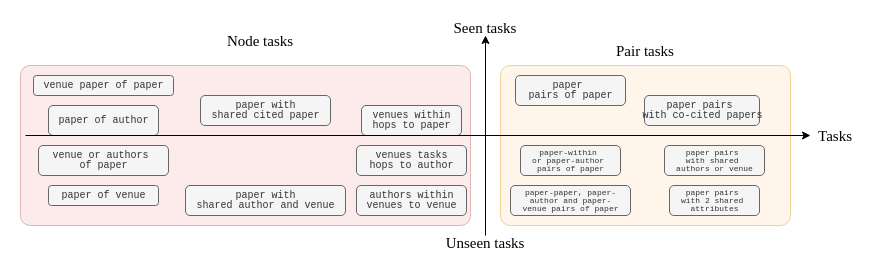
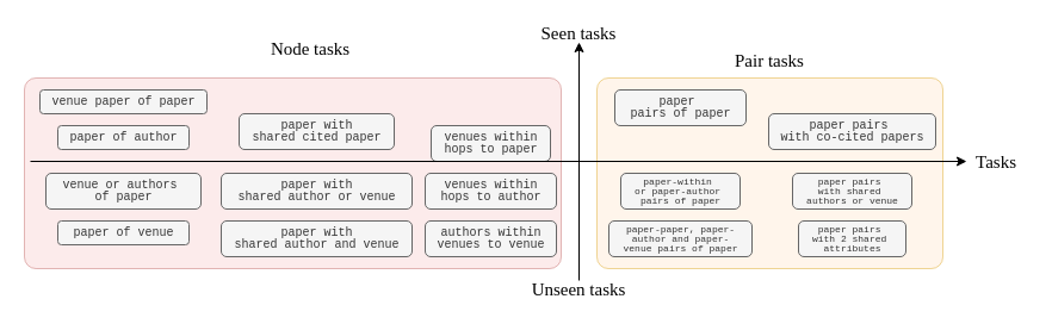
  <mxCell id="0" />
  <mxCell id="1" parent="0" />
  <mxCell id="2" value="" style="rounded=1;whiteSpace=wrap;html=1;fillColor=#ffe6cc;strokeColor=#d79b00;opacity=40;arcSize=6;" vertex="1" parent="1"><mxGeometry x="500" y="65" width="290" height="160" as="geometry" /></mxCell>
  <mxCell id="3" value="" style="rounded=1;whiteSpace=wrap;html=1;fillColor=#f8cecc;strokeColor=#b85450;opacity=40;arcSize=6;" vertex="1" parent="1"><mxGeometry x="20" y="65" width="450" height="160" as="geometry" /></mxCell>
  <mxCell id="4" value="&lt;div style=&quot;font-family: Menlo, Monaco, &amp;quot;Courier New&amp;quot;, monospace; line-height: 100%; white-space-collapse: preserve; font-size: 10px;&quot;&gt;&lt;span style=&quot;font-size: 10px;&quot;&gt;venue paper of paper&lt;/span&gt;&lt;/div&gt;" style="text;html=1;align=center;verticalAlign=middle;resizable=0;points=[];autosize=1;strokeColor=#666666;fillColor=#f5f5f5;fontColor=#333333;labelBackgroundColor=none;rounded=1;fontSize=10;" vertex="1" parent="1"><mxGeometry x="33" y="75" width="140" height="20" as="geometry" /></mxCell>
- <mxCell id="5" value="&lt;div style=&quot;font-family: Menlo, Monaco, &amp;quot;Courier New&amp;quot;, monospace; line-height: 100%; white-space-collapse: preserve; font-size: 10px;&quot;&gt;&lt;span style=&quot;font-size: 10px;&quot;&gt;paper of author&lt;/span&gt;&lt;/div&gt;" style="text;html=1;align=center;verticalAlign=middle;resizable=0;points=[];autosize=1;strokeColor=#666666;fillColor=#f5f5f5;fontColor=#333333;labelBackgroundColor=none;rounded=1;fontSize=10;" vertex="1" parent="1"><mxGeometry x="48" y="105" width="110" height="30" as="geometry" /></mxCell>
+ <mxCell id="5" value="&lt;div style=&quot;font-family: Menlo, Monaco, &amp;quot;Courier New&amp;quot;, monospace; line-height: 100%; white-space-collapse: preserve; font-size: 10px;&quot;&gt;&lt;span style=&quot;font-size: 10px;&quot;&gt;paper of author&lt;/span&gt;&lt;/div&gt;" style="text;html=1;align=center;verticalAlign=middle;resizable=0;points=[];autosize=1;strokeColor=#666666;fillColor=#f5f5f5;fontColor=#333333;labelBackgroundColor=none;rounded=1;fontSize=10;" vertex="1" parent="1"><mxGeometry x="48" y="105" width="110" height="20" as="geometry" /></mxCell>
  <mxCell id="6" value="&lt;div style=&quot;font-family: Menlo, Monaco, &amp;quot;Courier New&amp;quot;, monospace; line-height: 100%; white-space-collapse: preserve; font-size: 10px;&quot;&gt;&lt;span style=&quot;font-size: 10px;&quot;&gt;venue or authors &lt;/span&gt;&lt;/div&gt;&lt;div style=&quot;font-family: Menlo, Monaco, &amp;quot;Courier New&amp;quot;, monospace; line-height: 100%; white-space-collapse: preserve; font-size: 10px;&quot;&gt;&lt;span style=&quot;font-size: 10px;&quot;&gt;of paper&lt;/span&gt;&lt;/div&gt;" style="text;html=1;align=center;verticalAlign=middle;resizable=0;points=[];autosize=1;strokeColor=#666666;fillColor=#f5f5f5;fontColor=#333333;labelBackgroundColor=none;rounded=1;fontSize=10;" vertex="1" parent="1"><mxGeometry x="38" y="145" width="130" height="30" as="geometry" /></mxCell>
  <mxCell id="7" value="&lt;div style=&quot;font-family: Menlo, Monaco, &amp;quot;Courier New&amp;quot;, monospace; line-height: 100%; white-space-collapse: preserve; font-size: 10px;&quot;&gt;&lt;span style=&quot;font-size: 10px;&quot;&gt;paper of venue&lt;/span&gt;&lt;/div&gt;" style="text;html=1;align=center;verticalAlign=middle;resizable=0;points=[];autosize=1;strokeColor=#666666;fillColor=#f5f5f5;fontColor=#333333;labelBackgroundColor=none;rounded=1;fontSize=10;" vertex="1" parent="1"><mxGeometry x="48" y="185" width="110" height="20" as="geometry" /></mxCell>
  <mxCell id="8" value="&lt;div style=&quot;font-family: Menlo, Monaco, &amp;quot;Courier New&amp;quot;, monospace; line-height: 100%; white-space-collapse: preserve; font-size: 10px;&quot;&gt;&lt;span style=&quot;font-size: 10px;&quot;&gt;paper with&lt;/span&gt;&lt;/div&gt;&lt;div style=&quot;font-family: Menlo, Monaco, &amp;quot;Courier New&amp;quot;, monospace; line-height: 100%; white-space-collapse: preserve; font-size: 10px;&quot;&gt;&lt;span style=&quot;font-size: 10px;&quot;&gt;shared cited paper&lt;/span&gt;&lt;/div&gt;" style="text;html=1;align=center;verticalAlign=middle;resizable=0;points=[];autosize=1;strokeColor=#666666;fillColor=#f5f5f5;fontColor=#333333;labelBackgroundColor=none;rounded=1;fontSize=10;" vertex="1" parent="1"><mxGeometry x="200" y="95" width="130" height="30" as="geometry" /></mxCell>
+ <mxCell id="9" value="&lt;div style=&quot;font-family: Menlo, Monaco, &amp;quot;Courier New&amp;quot;, monospace; line-height: 100%; white-space-collapse: preserve; font-size: 10px;&quot;&gt;&lt;span style=&quot;font-size: 10px;&quot;&gt;paper with&lt;/span&gt;&lt;/div&gt;&lt;div style=&quot;font-family: Menlo, Monaco, &amp;quot;Courier New&amp;quot;, monospace; line-height: 100%; white-space-collapse: preserve; font-size: 10px;&quot;&gt;&lt;span style=&quot;font-size: 10px;&quot;&gt;shared author or venue&lt;/span&gt;&lt;/div&gt;" style="text;html=1;align=center;verticalAlign=middle;resizable=0;points=[];autosize=1;strokeColor=#666666;fillColor=#f5f5f5;fontColor=#333333;labelBackgroundColor=none;rounded=1;fontSize=10;" vertex="1" parent="1"><mxGeometry x="185" y="145" width="160" height="30" as="geometry" /></mxCell>
  <mxCell id="10" value="&lt;div style=&quot;font-family: Menlo, Monaco, &amp;quot;Courier New&amp;quot;, monospace; line-height: 100%; white-space-collapse: preserve; font-size: 10px;&quot;&gt;&lt;span style=&quot;font-size: 10px;&quot;&gt;paper with&lt;/span&gt;&lt;/div&gt;&lt;div style=&quot;font-family: Menlo, Monaco, &amp;quot;Courier New&amp;quot;, monospace; line-height: 100%; white-space-collapse: preserve; font-size: 10px;&quot;&gt;&lt;span style=&quot;font-size: 10px;&quot;&gt;shared author and venue&lt;/span&gt;&lt;/div&gt;" style="text;html=1;align=center;verticalAlign=middle;resizable=0;points=[];autosize=1;strokeColor=#666666;fillColor=#f5f5f5;fontColor=#333333;labelBackgroundColor=none;rounded=1;fontSize=10;" vertex="1" parent="1"><mxGeometry x="185" y="185" width="160" height="30" as="geometry" /></mxCell>
  <mxCell id="11" value="&lt;div style=&quot;font-family: Menlo, Monaco, &amp;quot;Courier New&amp;quot;, monospace; line-height: 100%; white-space-collapse: preserve; font-size: 10px;&quot;&gt;&lt;span style=&quot;font-size: 10px;&quot;&gt;venues within&lt;/span&gt;&lt;/div&gt;&lt;div style=&quot;font-family: Menlo, Monaco, &amp;quot;Courier New&amp;quot;, monospace; line-height: 100%; white-space-collapse: preserve; font-size: 10px;&quot;&gt;&lt;span style=&quot;font-size: 10px;&quot;&gt;hops to paper&lt;/span&gt;&lt;/div&gt;" style="text;html=1;align=center;verticalAlign=middle;resizable=0;points=[];autosize=1;strokeColor=#666666;fillColor=#f5f5f5;fontColor=#333333;labelBackgroundColor=none;rounded=1;fontSize=10;" vertex="1" parent="1"><mxGeometry x="361" y="105" width="100" height="30" as="geometry" /></mxCell>
- <mxCell id="12" value="&lt;div style=&quot;font-family: Menlo, Monaco, &amp;quot;Courier New&amp;quot;, monospace; line-height: 100%; white-space-collapse: preserve; font-size: 10px;&quot;&gt;&lt;span style=&quot;font-size: 10px;&quot;&gt;venues tasks&lt;/span&gt;&lt;/div&gt;&lt;div style=&quot;font-family: Menlo, Monaco, &amp;quot;Courier New&amp;quot;, monospace; line-height: 100%; white-space-collapse: preserve; font-size: 10px;&quot;&gt;&lt;span style=&quot;font-size: 10px;&quot;&gt;hops to author&lt;/span&gt;&lt;/div&gt;" style="text;html=1;align=center;verticalAlign=middle;resizable=0;points=[];autosize=1;strokeColor=#666666;fillColor=#f5f5f5;fontColor=#333333;labelBackgroundColor=none;rounded=1;fontSize=10;" vertex="1" parent="1"><mxGeometry x="356" y="145" width="110" height="30" as="geometry" /></mxCell>
+ <mxCell id="12" value="&lt;div style=&quot;font-family: Menlo, Monaco, &amp;quot;Courier New&amp;quot;, monospace; line-height: 100%; white-space-collapse: preserve; font-size: 10px;&quot;&gt;&lt;span style=&quot;font-size: 10px;&quot;&gt;venues within&lt;/span&gt;&lt;/div&gt;&lt;div style=&quot;font-family: Menlo, Monaco, &amp;quot;Courier New&amp;quot;, monospace; line-height: 100%; white-space-collapse: preserve; font-size: 10px;&quot;&gt;&lt;span style=&quot;font-size: 10px;&quot;&gt;hops to author&lt;/span&gt;&lt;/div&gt;" style="text;html=1;align=center;verticalAlign=middle;resizable=0;points=[];autosize=1;strokeColor=#666666;fillColor=#f5f5f5;fontColor=#333333;labelBackgroundColor=none;rounded=1;fontSize=10;" vertex="1" parent="1"><mxGeometry x="356" y="145" width="110" height="30" as="geometry" /></mxCell>
  <mxCell id="13" value="&lt;div style=&quot;font-family: Menlo, Monaco, &amp;quot;Courier New&amp;quot;, monospace; line-height: 100%; white-space-collapse: preserve; font-size: 10px;&quot;&gt;&lt;span style=&quot;font-size: 10px;&quot;&gt;authors within&lt;/span&gt;&lt;/div&gt;&lt;div style=&quot;font-family: Menlo, Monaco, &amp;quot;Courier New&amp;quot;, monospace; line-height: 100%; white-space-collapse: preserve; font-size: 10px;&quot;&gt;&lt;span style=&quot;font-size: 10px;&quot;&gt;venues to venue&lt;/span&gt;&lt;/div&gt;" style="text;html=1;align=center;verticalAlign=middle;resizable=0;points=[];autosize=1;strokeColor=#666666;fillColor=#f5f5f5;fontColor=#333333;labelBackgroundColor=none;rounded=1;fontSize=10;" vertex="1" parent="1"><mxGeometry x="356" y="185" width="110" height="30" as="geometry" /></mxCell>
  <mxCell id="14" value="&lt;div style=&quot;font-family: Menlo, Monaco, &amp;quot;Courier New&amp;quot;, monospace; line-height: 100%; white-space-collapse: preserve; font-size: 10px;&quot;&gt;&lt;span style=&quot;font-size: 10px;&quot;&gt;paper &lt;/span&gt;&lt;/div&gt;&lt;div style=&quot;font-family: Menlo, Monaco, &amp;quot;Courier New&amp;quot;, monospace; line-height: 100%; white-space-collapse: preserve; font-size: 10px;&quot;&gt;&lt;span style=&quot;background-color: initial; font-size: 10px;&quot;&gt;pairs &lt;/span&gt;&lt;span style=&quot;background-color: initial; font-size: 10px;&quot;&gt;of paper&lt;/span&gt;&lt;/div&gt;" style="text;html=1;align=center;verticalAlign=middle;resizable=0;points=[];autosize=1;strokeColor=#666666;fillColor=#f5f5f5;fontColor=#333333;labelBackgroundColor=none;rounded=1;fontSize=10;" vertex="1" parent="1"><mxGeometry x="515" y="75" width="110" height="30" as="geometry" /></mxCell>
  <mxCell id="15" value="&lt;div style=&quot;font-family: Menlo, Monaco, &amp;quot;Courier New&amp;quot;, monospace; line-height: 100%; white-space-collapse: preserve; font-size: 8px;&quot;&gt;&lt;span style=&quot;font-size: 8px;&quot;&gt;paper-within &lt;/span&gt;&lt;/div&gt;&lt;div style=&quot;font-family: Menlo, Monaco, &amp;quot;Courier New&amp;quot;, monospace; line-height: 100%; white-space-collapse: preserve; font-size: 8px;&quot;&gt;&lt;span style=&quot;font-size: 8px;&quot;&gt;or paper-author &lt;/span&gt;&lt;/div&gt;&lt;div style=&quot;font-family: Menlo, Monaco, &amp;quot;Courier New&amp;quot;, monospace; line-height: 100%; white-space-collapse: preserve; font-size: 8px;&quot;&gt;&lt;span style=&quot;font-size: 8px;&quot;&gt;pairs of paper&lt;/span&gt;&lt;/div&gt;" style="text;html=1;align=center;verticalAlign=middle;resizable=0;points=[];autosize=1;strokeColor=#666666;fillColor=#f5f5f5;fontColor=#333333;labelBackgroundColor=none;rounded=1;fontSize=8;spacing=0;" vertex="1" parent="1"><mxGeometry x="520" y="145" width="100" height="30" as="geometry" /></mxCell>
  <mxCell id="16" value="&lt;div style=&quot;font-family: Menlo, Monaco, &amp;quot;Courier New&amp;quot;, monospace; line-height: 100%; white-space-collapse: preserve; font-size: 8px;&quot;&gt;paper-paper, &lt;span style=&quot;background-color: initial;&quot;&gt;paper-&lt;/span&gt;&lt;/div&gt;&lt;div style=&quot;font-family: Menlo, Monaco, &amp;quot;Courier New&amp;quot;, monospace; line-height: 100%; white-space-collapse: preserve; font-size: 8px;&quot;&gt;&lt;span style=&quot;background-color: initial;&quot;&gt;author and &lt;/span&gt;&lt;span style=&quot;background-color: initial;&quot;&gt;paper-&lt;/span&gt;&lt;/div&gt;&lt;div style=&quot;font-family: Menlo, Monaco, &amp;quot;Courier New&amp;quot;, monospace; line-height: 100%; white-space-collapse: preserve; font-size: 8px;&quot;&gt;&lt;span style=&quot;background-color: initial;&quot;&gt;venue &lt;/span&gt;&lt;span style=&quot;background-color: initial;&quot;&gt;pairs of paper&lt;/span&gt;&lt;/div&gt;" style="text;html=1;align=center;verticalAlign=middle;resizable=0;points=[];autosize=1;strokeColor=#666666;fillColor=#f5f5f5;fontColor=#333333;labelBackgroundColor=none;rounded=1;fontSize=8;spacing=0;" vertex="1" parent="1"><mxGeometry x="510" y="185" width="120" height="30" as="geometry" /></mxCell>
- <mxCell id="17" value="&lt;div style=&quot;font-family: Menlo, Monaco, &amp;quot;Courier New&amp;quot;, monospace; line-height: 100%; white-space-collapse: preserve; font-size: 10px;&quot;&gt;&lt;span style=&quot;font-size: 10px;&quot;&gt;paper pairs &lt;/span&gt;&lt;/div&gt;&lt;div style=&quot;font-family: Menlo, Monaco, &amp;quot;Courier New&amp;quot;, monospace; line-height: 100%; white-space-collapse: preserve; font-size: 10px;&quot;&gt;&lt;span style=&quot;font-size: 10px;&quot;&gt;with co-cited papers&lt;/span&gt;&lt;/div&gt;" style="text;html=1;align=center;verticalAlign=middle;resizable=0;points=[];autosize=1;strokeColor=#666666;fillColor=#f5f5f5;fontColor=#333333;labelBackgroundColor=none;rounded=1;fontSize=10;" vertex="1" parent="1"><mxGeometry x="644" y="95" width="115" height="30" as="geometry" /></mxCell>
+ <mxCell id="17" value="&lt;div style=&quot;font-family: Menlo, Monaco, &amp;quot;Courier New&amp;quot;, monospace; line-height: 100%; white-space-collapse: preserve; font-size: 10px;&quot;&gt;&lt;span style=&quot;font-size: 10px;&quot;&gt;paper pairs &lt;/span&gt;&lt;/div&gt;&lt;div style=&quot;font-family: Menlo, Monaco, &amp;quot;Courier New&amp;quot;, monospace; line-height: 100%; white-space-collapse: preserve; font-size: 10px;&quot;&gt;&lt;span style=&quot;font-size: 10px;&quot;&gt;with co-cited papers&lt;/span&gt;&lt;/div&gt;" style="text;html=1;align=center;verticalAlign=middle;resizable=0;points=[];autosize=1;strokeColor=#666666;fillColor=#f5f5f5;fontColor=#333333;labelBackgroundColor=none;rounded=1;fontSize=10;" vertex="1" parent="1"><mxGeometry x="644" y="95" width="140" height="30" as="geometry" /></mxCell>
  <mxCell id="18" value="&lt;div style=&quot;font-family: Menlo, Monaco, &amp;quot;Courier New&amp;quot;, monospace; line-height: 100%; white-space-collapse: preserve; font-size: 8px;&quot;&gt;&lt;span style=&quot;font-size: 8px;&quot;&gt;paper pairs &lt;/span&gt;&lt;/div&gt;&lt;div style=&quot;font-family: Menlo, Monaco, &amp;quot;Courier New&amp;quot;, monospace; line-height: 100%; white-space-collapse: preserve; font-size: 8px;&quot;&gt;&lt;span style=&quot;font-size: 8px;&quot;&gt;with shared &lt;/span&gt;&lt;/div&gt;&lt;div style=&quot;font-family: Menlo, Monaco, &amp;quot;Courier New&amp;quot;, monospace; line-height: 100%; white-space-collapse: preserve; font-size: 8px;&quot;&gt;&lt;span style=&quot;font-size: 8px;&quot;&gt;authors or venue&lt;/span&gt;&lt;/div&gt;" style="text;html=1;align=center;verticalAlign=middle;resizable=0;points=[];autosize=1;strokeColor=#666666;fillColor=#f5f5f5;fontColor=#333333;labelBackgroundColor=none;rounded=1;fontSize=8;spacing=0;" vertex="1" parent="1"><mxGeometry x="664" y="145" width="100" height="30" as="geometry" /></mxCell>
  <mxCell id="19" value="&lt;div style=&quot;font-family: Menlo, Monaco, &amp;quot;Courier New&amp;quot;, monospace; line-height: 100%; white-space-collapse: preserve; font-size: 8px;&quot;&gt;&lt;span style=&quot;font-size: 8px;&quot;&gt;paper pairs &lt;/span&gt;&lt;/div&gt;&lt;div style=&quot;font-family: Menlo, Monaco, &amp;quot;Courier New&amp;quot;, monospace; line-height: 100%; white-space-collapse: preserve; font-size: 8px;&quot;&gt;&lt;span style=&quot;font-size: 8px;&quot;&gt;with 2 shared &lt;/span&gt;&lt;/div&gt;&lt;div style=&quot;font-family: Menlo, Monaco, &amp;quot;Courier New&amp;quot;, monospace; line-height: 100%; white-space-collapse: preserve; font-size: 8px;&quot;&gt;&lt;span style=&quot;background-color: initial; font-size: 8px;&quot;&gt;attributes&lt;/span&gt;&lt;/div&gt;" style="text;html=1;align=center;verticalAlign=middle;resizable=0;points=[];autosize=1;strokeColor=#666666;fillColor=#f5f5f5;fontColor=#333333;labelBackgroundColor=none;rounded=1;fontSize=8;spacing=0;" vertex="1" parent="1"><mxGeometry x="669" y="185" width="90" height="30" as="geometry" /></mxCell>
  <mxCell id="20" value="" style="endArrow=classic;html=1;rounded=0;fontSize=10;verticalAlign=middle;" edge="1" parent="1"><mxGeometry width="50" height="50" relative="1" as="geometry"><mxPoint x="25" y="135" as="sourcePoint" /><mxPoint x="810" y="135" as="targetPoint" /></mxGeometry></mxCell>
  <mxCell id="21" value="" style="endArrow=classic;html=1;rounded=0;" edge="1" parent="1"><mxGeometry width="50" height="50" relative="1" as="geometry"><mxPoint x="485" y="235" as="sourcePoint" /><mxPoint x="485" y="35" as="targetPoint" /></mxGeometry></mxCell>
  <mxCell id="22" value="Node tasks" style="text;html=1;align=center;verticalAlign=middle;whiteSpace=wrap;rounded=0;fontSize=15;fontStyle=0;fontFamily=Tahoma;" vertex="1" parent="1"><mxGeometry x="215" y="25" width="90" height="30" as="geometry" /></mxCell>
  <mxCell id="23" value="Pair tasks" style="text;html=1;align=center;verticalAlign=middle;whiteSpace=wrap;rounded=0;fontSize=15;fontStyle=0;fontFamily=Tahoma;" vertex="1" parent="1"><mxGeometry x="600" y="35" width="90" height="30" as="geometry" /></mxCell>
  <mxCell id="24" value="Tasks" style="text;html=1;align=center;verticalAlign=middle;whiteSpace=wrap;rounded=0;fontSize=15;fontStyle=0;fontFamily=Tahoma;" vertex="1" parent="1"><mxGeometry x="810" y="125" width="50" height="20" as="geometry" /></mxCell>
  <mxCell id="25" value="&lt;p style=&quot;line-height: 100%;&quot;&gt;Seen tasks&lt;/p&gt;" style="text;html=1;align=center;verticalAlign=middle;whiteSpace=wrap;rounded=0;fontSize=15;fontStyle=0;fontFamily=Tahoma;" vertex="1" parent="1"><mxGeometry x="440" y="20" width="90" height="15" as="geometry" /></mxCell>
  <mxCell id="26" value="&lt;p style=&quot;line-height: 100%;&quot;&gt;Unseen tasks&lt;/p&gt;" style="text;html=1;align=center;verticalAlign=middle;whiteSpace=wrap;rounded=0;fontSize=15;fontStyle=0;fontFamily=Tahoma;" vertex="1" parent="1"><mxGeometry x="440" y="235" width="90" height="15" as="geometry" /></mxCell>
